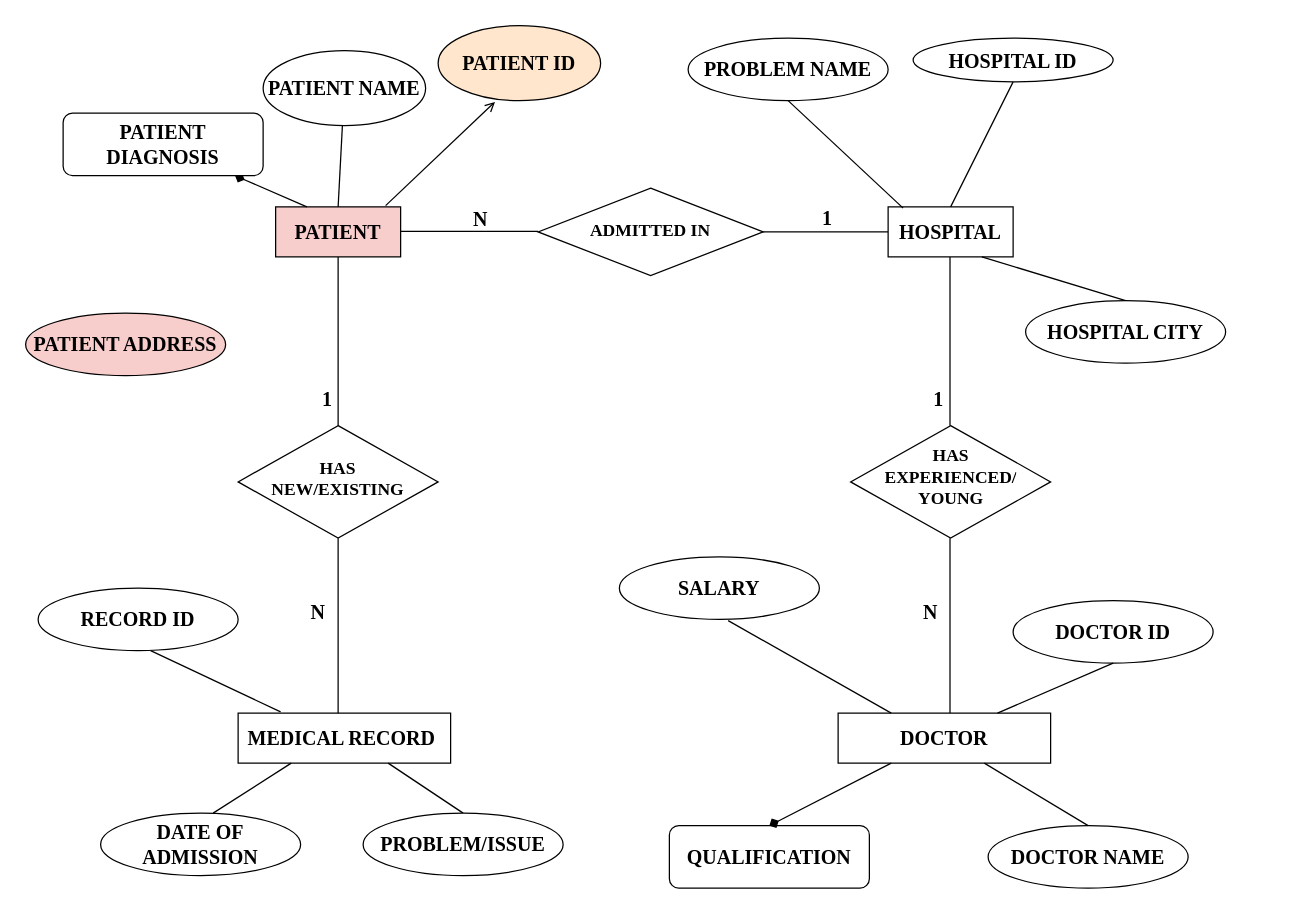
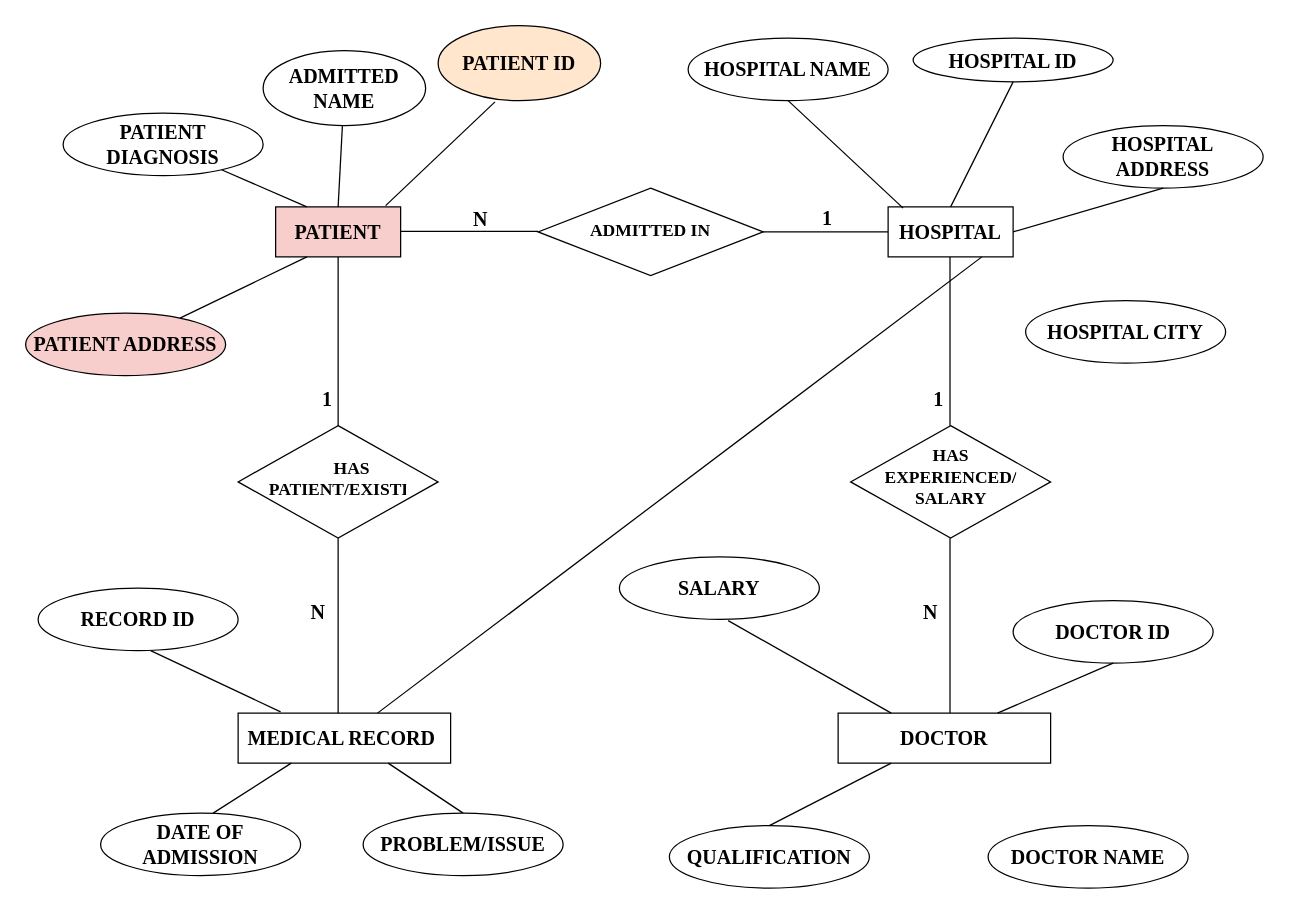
  <mxCell id="0" />
  <mxCell id="1" parent="0" />
  <mxCell id="2" value="&lt;font face=&quot;Times New Roman&quot; size=&quot;1&quot;&gt;&lt;b style=&quot;font-size: 14px&quot;&gt;ADMITTED IN&lt;/b&gt;&lt;/font&gt;" style="shape=rhombus;perimeter=rhombusPerimeter;whiteSpace=wrap;html=1;align=center;" vertex="1" parent="1"><mxGeometry x="430" y="150" width="180" height="70" as="geometry" /></mxCell>
  <mxCell id="3" value="" style="endArrow=none;html=1;rounded=0;fontFamily=Times New Roman;fontSize=14;entryX=0;entryY=0.5;entryDx=0;entryDy=0;" edge="1" parent="1"><mxGeometry relative="1" as="geometry"><mxPoint x="320" y="184.5" as="sourcePoint" /><mxPoint x="430" y="184.5" as="targetPoint" /></mxGeometry></mxCell>
  <mxCell id="4" value="&lt;b style=&quot;font-size: 16px;&quot;&gt;&lt;font style=&quot;font-size: 16px;&quot;&gt;N&lt;/font&gt;&lt;/b&gt;" style="resizable=0;html=1;align=right;verticalAlign=bottom;fontFamily=Times New Roman;fontSize=16;" connectable="0" vertex="1" parent="3"><mxGeometry x="1" relative="1" as="geometry"><mxPoint x="-40" y="1" as="offset" /></mxGeometry></mxCell>
  <mxCell id="5" value="&lt;b&gt;PATIENT&lt;/b&gt;" style="whiteSpace=wrap;html=1;align=center;fontFamily=Times New Roman;fontSize=16;fillColor=#f8cecc;" vertex="1" parent="1"><mxGeometry x="220" y="165" width="100" height="40" as="geometry" /></mxCell>
  <mxCell id="6" value="" style="endArrow=none;html=1;rounded=0;fontFamily=Times New Roman;fontSize=16;exitX=0.5;exitY=0;exitDx=0;exitDy=0;" edge="1" parent="1" source="5" target="7"><mxGeometry relative="1" as="geometry"><mxPoint x="450" y="410" as="sourcePoint" /><mxPoint x="270" y="100" as="targetPoint" /></mxGeometry></mxCell>
- <mxCell id="7" value="&lt;b&gt;PATIENT NAME&lt;/b&gt;" style="ellipse;whiteSpace=wrap;html=1;align=center;fontFamily=Times New Roman;fontSize=16;" vertex="1" parent="1"><mxGeometry x="210" y="40" width="130" height="60" as="geometry" /></mxCell>
- <mxCell id="8" value="" style="endArrow=open;html=1;rounded=0;fontFamily=Times New Roman;fontSize=16;exitX=0.88;exitY=-0.025;exitDx=0;exitDy=0;exitPerimeter=0;entryX=0.35;entryY=1.017;entryDx=0;entryDy=0;entryPerimeter=0;" edge="1" parent="1" source="5" target="9"><mxGeometry relative="1" as="geometry"><mxPoint x="450" y="400" as="sourcePoint" /><mxPoint x="360" y="110" as="targetPoint" /></mxGeometry></mxCell>
+ <mxCell id="7" value="&lt;b&gt;ADMITTED NAME&lt;/b&gt;" style="ellipse;whiteSpace=wrap;html=1;align=center;fontFamily=Times New Roman;fontSize=16;" vertex="1" parent="1"><mxGeometry x="210" y="40" width="130" height="60" as="geometry" /></mxCell>
+ <mxCell id="8" value="" style="endArrow=none;html=1;rounded=0;fontFamily=Times New Roman;fontSize=16;exitX=0.88;exitY=-0.025;exitDx=0;exitDy=0;exitPerimeter=0;entryX=0.35;entryY=1.017;entryDx=0;entryDy=0;entryPerimeter=0;" edge="1" parent="1" source="5" target="9"><mxGeometry relative="1" as="geometry"><mxPoint x="450" y="400" as="sourcePoint" /><mxPoint x="360" y="110" as="targetPoint" /></mxGeometry></mxCell>
  <mxCell id="9" value="&lt;b&gt;PATIENT ID&lt;/b&gt;" style="ellipse;whiteSpace=wrap;html=1;align=center;fontFamily=Times New Roman;fontSize=16;fillColor=#ffe6cc;" vertex="1" parent="1"><mxGeometry x="350" y="20" width="130" height="60" as="geometry" /></mxCell>
- <mxCell id="10" value="" style="endArrow=diamond;html=1;rounded=0;fontFamily=Times New Roman;fontSize=16;exitX=0.25;exitY=0;exitDx=0;exitDy=0;" edge="1" parent="1" source="5" target="11"><mxGeometry relative="1" as="geometry"><mxPoint x="450" y="410" as="sourcePoint" /><mxPoint x="160" y="120" as="targetPoint" /></mxGeometry></mxCell>
- <mxCell id="11" value="&lt;b&gt;PATIENT DIAGNOSIS&lt;/b&gt;" style="whiteSpace=wrap;html=1;align=center;fontFamily=Times New Roman;fontSize=16;rounded=1;" vertex="1" parent="1"><mxGeometry x="50" y="90" width="160" height="50" as="geometry" /></mxCell>
+ <mxCell id="10" value="" style="endArrow=none;html=1;rounded=0;fontFamily=Times New Roman;fontSize=16;exitX=0.25;exitY=0;exitDx=0;exitDy=0;" edge="1" parent="1" source="5" target="11"><mxGeometry relative="1" as="geometry"><mxPoint x="450" y="410" as="sourcePoint" /><mxPoint x="160" y="120" as="targetPoint" /></mxGeometry></mxCell>
+ <mxCell id="11" value="&lt;b&gt;PATIENT DIAGNOSIS&lt;/b&gt;" style="ellipse;whiteSpace=wrap;html=1;align=center;fontFamily=Times New Roman;fontSize=16;" vertex="1" parent="1"><mxGeometry x="50" y="90" width="160" height="50" as="geometry" /></mxCell>
  <mxCell id="12" value="&lt;b&gt;PATIENT ADDRESS&lt;/b&gt;" style="ellipse;whiteSpace=wrap;html=1;align=center;fontFamily=Times New Roman;fontSize=16;fillColor=#f8cecc;" vertex="1" parent="1"><mxGeometry x="20" y="250" width="160" height="50" as="geometry" /></mxCell>
+ <mxCell id="13" value="" style="endArrow=none;html=1;rounded=0;fontFamily=Times New Roman;fontSize=16;exitX=0.25;exitY=1;exitDx=0;exitDy=0;" edge="1" parent="1" source="5" target="12"><mxGeometry relative="1" as="geometry"><mxPoint x="255" y="175" as="sourcePoint" /><mxPoint x="186.691" y="145.3" as="targetPoint" /></mxGeometry></mxCell>
  <mxCell id="14" value="" style="shape=rhombus;perimeter=rhombusPerimeter;whiteSpace=wrap;html=1;align=center;fontFamily=Times New Roman;fontSize=16;" vertex="1" parent="1"><mxGeometry x="190" y="340" width="160" height="90" as="geometry" /></mxCell>
- <mxCell id="15" value="HAS NEW/EXISTING" style="text;strokeColor=none;fillColor=none;spacingLeft=4;spacingRight=4;overflow=hidden;rotatable=0;points=[[0,0.5],[1,0.5]];portConstraint=eastwest;fontSize=14;fontFamily=Times New Roman;fontStyle=1;align=center;whiteSpace=wrap;" vertex="1" parent="1"><mxGeometry x="210" y="360" width="120" height="70" as="geometry" /></mxCell>
+ <mxCell id="15" value="HAS PATIENT/EXISTING" style="text;strokeColor=none;fillColor=none;spacingLeft=4;spacingRight=4;overflow=hidden;rotatable=0;points=[[0,0.5],[1,0.5]];portConstraint=eastwest;fontSize=14;fontFamily=Times New Roman;fontStyle=1;align=center;whiteSpace=wrap;" vertex="1" parent="1"><mxGeometry x="210" y="360" width="120" height="70" as="geometry" /></mxCell>
  <mxCell id="16" value="&lt;b&gt;MEDICAL RECORD&amp;nbsp;&lt;/b&gt;" style="whiteSpace=wrap;html=1;align=center;fontFamily=Times New Roman;fontSize=16;" vertex="1" parent="1"><mxGeometry x="190" y="570" width="170" height="40" as="geometry" /></mxCell>
  <mxCell id="17" value="" style="endArrow=none;html=1;rounded=0;fontFamily=Times New Roman;fontSize=14;exitX=0.2;exitY=-0.025;exitDx=0;exitDy=0;exitPerimeter=0;" edge="1" parent="1" source="16"><mxGeometry relative="1" as="geometry"><mxPoint x="450" y="400" as="sourcePoint" /><mxPoint x="120" y="520" as="targetPoint" /></mxGeometry></mxCell>
  <mxCell id="18" value="&lt;b&gt;RECORD ID&lt;/b&gt;" style="ellipse;whiteSpace=wrap;html=1;align=center;fontFamily=Times New Roman;fontSize=16;" vertex="1" parent="1"><mxGeometry x="30" y="470" width="160" height="50" as="geometry" /></mxCell>
  <mxCell id="19" value="" style="endArrow=none;html=1;rounded=0;fontFamily=Times New Roman;fontSize=14;exitX=0.25;exitY=1;exitDx=0;exitDy=0;" edge="1" parent="1" source="16"><mxGeometry relative="1" as="geometry"><mxPoint x="234" y="579" as="sourcePoint" /><mxPoint x="170" y="650" as="targetPoint" /></mxGeometry></mxCell>
  <mxCell id="20" value="&lt;b&gt;DATE OF ADMISSION&lt;/b&gt;" style="ellipse;whiteSpace=wrap;html=1;align=center;fontFamily=Times New Roman;fontSize=16;" vertex="1" parent="1"><mxGeometry x="80" y="650" width="160" height="50" as="geometry" /></mxCell>
  <mxCell id="21" value="" style="endArrow=none;html=1;rounded=0;fontFamily=Times New Roman;fontSize=14;entryX=0.5;entryY=0;entryDx=0;entryDy=0;" edge="1" parent="1" target="22"><mxGeometry relative="1" as="geometry"><mxPoint x="310" y="610" as="sourcePoint" /><mxPoint x="330" y="650" as="targetPoint" /></mxGeometry></mxCell>
  <mxCell id="22" value="&lt;b&gt;PROBLEM/ISSUE&lt;/b&gt;" style="ellipse;whiteSpace=wrap;html=1;align=center;fontFamily=Times New Roman;fontSize=16;" vertex="1" parent="1"><mxGeometry x="290" y="650" width="160" height="50" as="geometry" /></mxCell>
  <mxCell id="23" value="" style="endArrow=none;html=1;rounded=0;fontFamily=Times New Roman;fontSize=14;exitX=1;exitY=0.5;exitDx=0;exitDy=0;" edge="1" parent="1" source="2"><mxGeometry relative="1" as="geometry"><mxPoint x="450" y="410" as="sourcePoint" /><mxPoint x="710" y="185" as="targetPoint" /></mxGeometry></mxCell>
  <mxCell id="24" value="1" style="resizable=0;html=1;align=center;verticalAlign=bottom;fontFamily=Times New Roman;fontSize=16;fontStyle=1" connectable="0" vertex="1" parent="23"><mxGeometry x="1" relative="1" as="geometry"><mxPoint x="-50" as="offset" /></mxGeometry></mxCell>
  <mxCell id="25" value="&lt;b&gt;HOSPITAL&lt;/b&gt;" style="whiteSpace=wrap;html=1;align=center;fontFamily=Times New Roman;fontSize=16;" vertex="1" parent="1"><mxGeometry x="710" y="165" width="100" height="40" as="geometry" /></mxCell>
  <mxCell id="26" value="" style="endArrow=none;html=1;rounded=0;fontFamily=Times New Roman;fontSize=14;exitX=0.5;exitY=1;exitDx=0;exitDy=0;entryX=0.5;entryY=0;entryDx=0;entryDy=0;" edge="1" parent="1" source="5" target="14"><mxGeometry relative="1" as="geometry"><mxPoint x="340" y="320" as="sourcePoint" /><mxPoint x="440" y="320" as="targetPoint" /></mxGeometry></mxCell>
  <mxCell id="27" value="1" style="resizable=0;html=1;align=center;verticalAlign=bottom;fontFamily=Times New Roman;fontSize=16;fontStyle=1" connectable="0" vertex="1" parent="26"><mxGeometry x="1" relative="1" as="geometry"><mxPoint x="-10" y="-10" as="offset" /></mxGeometry></mxCell>
  <mxCell id="28" value="" style="endArrow=none;html=1;rounded=0;fontFamily=Times New Roman;fontSize=14;" edge="1" parent="1"><mxGeometry relative="1" as="geometry"><mxPoint x="270" y="430" as="sourcePoint" /><mxPoint x="270" y="570" as="targetPoint" /></mxGeometry></mxCell>
  <mxCell id="29" value="&lt;b style=&quot;font-size: 16px;&quot;&gt;&lt;font style=&quot;font-size: 16px;&quot;&gt;N&lt;/font&gt;&lt;/b&gt;" style="resizable=0;html=1;align=right;verticalAlign=bottom;fontFamily=Times New Roman;fontSize=16;" connectable="0" vertex="1" parent="28"><mxGeometry x="1" relative="1" as="geometry"><mxPoint x="-10" y="-70" as="offset" /></mxGeometry></mxCell>
- <mxCell id="30" value="&lt;b&gt;PROBLEM NAME&lt;/b&gt;" style="ellipse;whiteSpace=wrap;html=1;align=center;fontFamily=Times New Roman;fontSize=16;" vertex="1" parent="1"><mxGeometry x="550" y="30" width="160" height="50" as="geometry" /></mxCell>
+ <mxCell id="30" value="&lt;b&gt;HOSPITAL NAME&lt;/b&gt;" style="ellipse;whiteSpace=wrap;html=1;align=center;fontFamily=Times New Roman;fontSize=16;" vertex="1" parent="1"><mxGeometry x="550" y="30" width="160" height="50" as="geometry" /></mxCell>
  <mxCell id="31" value="" style="endArrow=none;html=1;rounded=0;fontFamily=Times New Roman;fontSize=16;exitX=0.12;exitY=0.025;exitDx=0;exitDy=0;entryX=0.5;entryY=1;entryDx=0;entryDy=0;exitPerimeter=0;" edge="1" parent="1" source="25" target="30"><mxGeometry relative="1" as="geometry"><mxPoint x="255" y="175" as="sourcePoint" /><mxPoint x="186.691" y="145.3" as="targetPoint" /></mxGeometry></mxCell>
  <mxCell id="32" value="&lt;b&gt;HOSPITAL ID&lt;/b&gt;" style="ellipse;whiteSpace=wrap;html=1;align=center;fontFamily=Times New Roman;fontSize=16;" vertex="1" parent="1"><mxGeometry x="730" y="30" width="160" height="35" as="geometry" /></mxCell>
  <mxCell id="33" value="" style="endArrow=none;html=1;rounded=0;fontFamily=Times New Roman;fontSize=16;exitX=0.5;exitY=0;exitDx=0;exitDy=0;entryX=0.5;entryY=1;entryDx=0;entryDy=0;" edge="1" parent="1" source="25" target="32"><mxGeometry relative="1" as="geometry"><mxPoint x="732" y="176" as="sourcePoint" /><mxPoint x="640" y="90" as="targetPoint" /></mxGeometry></mxCell>
+ <mxCell id="34" value="&lt;b&gt;HOSPITAL ADDRESS&lt;/b&gt;" style="ellipse;whiteSpace=wrap;html=1;align=center;fontFamily=Times New Roman;fontSize=16;" vertex="1" parent="1"><mxGeometry x="850" y="100" width="160" height="50" as="geometry" /></mxCell>
+ <mxCell id="35" value="" style="endArrow=none;html=1;rounded=0;fontFamily=Times New Roman;fontSize=16;exitX=1;exitY=0.5;exitDx=0;exitDy=0;entryX=0.5;entryY=1;entryDx=0;entryDy=0;" edge="1" parent="1" source="25" target="34"><mxGeometry relative="1" as="geometry"><mxPoint x="770" y="175" as="sourcePoint" /><mxPoint x="820" y="90" as="targetPoint" /></mxGeometry></mxCell>
  <mxCell id="36" value="&lt;b&gt;HOSPITAL CITY&lt;/b&gt;" style="ellipse;whiteSpace=wrap;html=1;align=center;fontFamily=Times New Roman;fontSize=16;" vertex="1" parent="1"><mxGeometry x="820" y="240" width="160" height="50" as="geometry" /></mxCell>
- <mxCell id="37" value="" style="endArrow=none;html=1;rounded=0;fontFamily=Times New Roman;fontSize=16;exitX=0.75;exitY=1;exitDx=0;exitDy=0;entryX=0.5;entryY=0;entryDx=0;entryDy=0;" edge="1" parent="1" source="25" target="36"><mxGeometry relative="1" as="geometry"><mxPoint x="820" y="195" as="sourcePoint" /><mxPoint x="940" y="160" as="targetPoint" /></mxGeometry></mxCell>
+ <mxCell id="37" value="" style="endArrow=none;html=1;rounded=0;fontFamily=Times New Roman;fontSize=16;exitX=0.75;exitY=1;exitDx=0;exitDy=0;" edge="1" parent="1" source="25" target="16"><mxGeometry relative="1" as="geometry"><mxPoint x="820" y="195" as="sourcePoint" /><mxPoint x="940" y="160" as="targetPoint" /></mxGeometry></mxCell>
  <mxCell id="38" value="" style="endArrow=none;html=1;rounded=0;fontFamily=Times New Roman;fontSize=14;exitX=0.5;exitY=1;exitDx=0;exitDy=0;entryX=0.5;entryY=0;entryDx=0;entryDy=0;" edge="1" parent="1"><mxGeometry relative="1" as="geometry"><mxPoint x="759.5" y="205" as="sourcePoint" /><mxPoint x="759.5" y="340" as="targetPoint" /></mxGeometry></mxCell>
  <mxCell id="39" value="1" style="resizable=0;html=1;align=center;verticalAlign=bottom;fontFamily=Times New Roman;fontSize=16;fontStyle=1" connectable="0" vertex="1" parent="38"><mxGeometry x="1" relative="1" as="geometry"><mxPoint x="-10" y="-10" as="offset" /></mxGeometry></mxCell>
  <mxCell id="40" value="" style="shape=rhombus;perimeter=rhombusPerimeter;whiteSpace=wrap;html=1;align=center;fontFamily=Times New Roman;fontSize=16;" vertex="1" parent="1"><mxGeometry x="680" y="340" width="160" height="90" as="geometry" /></mxCell>
- <mxCell id="41" value="HAS &#10;EXPERIENCED/&#10;YOUNG" style="text;strokeColor=none;fillColor=none;spacingLeft=4;spacingRight=4;overflow=hidden;rotatable=0;points=[[0,0.5],[1,0.5]];portConstraint=eastwest;fontSize=14;fontFamily=Times New Roman;fontStyle=1;align=center;whiteSpace=wrap;" vertex="1" parent="1"><mxGeometry x="692.5" y="350" width="135" height="70" as="geometry" /></mxCell>
+ <mxCell id="41" value="HAS &#10;EXPERIENCED/&#10;SALARY" style="text;strokeColor=none;fillColor=none;spacingLeft=4;spacingRight=4;overflow=hidden;rotatable=0;points=[[0,0.5],[1,0.5]];portConstraint=eastwest;fontSize=14;fontFamily=Times New Roman;fontStyle=1;align=center;whiteSpace=wrap;" vertex="1" parent="1"><mxGeometry x="692.5" y="350" width="135" height="70" as="geometry" /></mxCell>
  <mxCell id="42" value="" style="endArrow=none;html=1;rounded=0;fontFamily=Times New Roman;fontSize=14;" edge="1" parent="1"><mxGeometry relative="1" as="geometry"><mxPoint x="759.5" y="430" as="sourcePoint" /><mxPoint x="759.5" y="570" as="targetPoint" /></mxGeometry></mxCell>
  <mxCell id="43" value="&lt;b style=&quot;font-size: 16px;&quot;&gt;&lt;font style=&quot;font-size: 16px;&quot;&gt;N&lt;/font&gt;&lt;/b&gt;" style="resizable=0;html=1;align=right;verticalAlign=bottom;fontFamily=Times New Roman;fontSize=16;" connectable="0" vertex="1" parent="42"><mxGeometry x="1" relative="1" as="geometry"><mxPoint x="-10" y="-70" as="offset" /></mxGeometry></mxCell>
  <mxCell id="44" value="&lt;b&gt;DOCTOR&lt;/b&gt;" style="whiteSpace=wrap;html=1;align=center;fontFamily=Times New Roman;fontSize=16;" vertex="1" parent="1"><mxGeometry x="670" y="570" width="170" height="40" as="geometry" /></mxCell>
  <mxCell id="45" value="&lt;b&gt;SALARY&lt;/b&gt;" style="ellipse;whiteSpace=wrap;html=1;align=center;fontFamily=Times New Roman;fontSize=16;" vertex="1" parent="1"><mxGeometry x="495" y="445" width="160" height="50" as="geometry" /></mxCell>
  <mxCell id="46" value="" style="endArrow=none;html=1;rounded=0;fontFamily=Times New Roman;fontSize=14;exitX=0.25;exitY=0;exitDx=0;exitDy=0;entryX=0.544;entryY=1.02;entryDx=0;entryDy=0;entryPerimeter=0;" edge="1" parent="1" source="44" target="45"><mxGeometry relative="1" as="geometry"><mxPoint x="234" y="579" as="sourcePoint" /><mxPoint x="130" y="530" as="targetPoint" /></mxGeometry></mxCell>
- <mxCell id="47" value="&lt;b&gt;QUALIFICATION&lt;/b&gt;" style="whiteSpace=wrap;html=1;align=center;fontFamily=Times New Roman;fontSize=16;rounded=1;" vertex="1" parent="1"><mxGeometry x="535" y="660" width="160" height="50" as="geometry" /></mxCell>
- <mxCell id="48" value="" style="endArrow=diamond;html=1;rounded=0;fontFamily=Times New Roman;fontSize=14;exitX=0.25;exitY=1;exitDx=0;exitDy=0;entryX=0.5;entryY=0;entryDx=0;entryDy=0;" edge="1" parent="1" source="44" target="47"><mxGeometry relative="1" as="geometry"><mxPoint x="722.5" y="580" as="sourcePoint" /><mxPoint x="617.04" y="511" as="targetPoint" /></mxGeometry></mxCell>
+ <mxCell id="47" value="&lt;b&gt;QUALIFICATION&lt;/b&gt;" style="ellipse;whiteSpace=wrap;html=1;align=center;fontFamily=Times New Roman;fontSize=16;" vertex="1" parent="1"><mxGeometry x="535" y="660" width="160" height="50" as="geometry" /></mxCell>
+ <mxCell id="48" value="" style="endArrow=none;html=1;rounded=0;fontFamily=Times New Roman;fontSize=14;exitX=0.25;exitY=1;exitDx=0;exitDy=0;entryX=0.5;entryY=0;entryDx=0;entryDy=0;" edge="1" parent="1" source="44" target="47"><mxGeometry relative="1" as="geometry"><mxPoint x="722.5" y="580" as="sourcePoint" /><mxPoint x="617.04" y="511" as="targetPoint" /></mxGeometry></mxCell>
  <mxCell id="49" value="&lt;b&gt;DOCTOR NAME&lt;/b&gt;" style="ellipse;whiteSpace=wrap;html=1;align=center;fontFamily=Times New Roman;fontSize=16;" vertex="1" parent="1"><mxGeometry x="790" y="660" width="160" height="50" as="geometry" /></mxCell>
- <mxCell id="50" value="" style="endArrow=none;html=1;rounded=0;fontFamily=Times New Roman;fontSize=14;exitX=0.688;exitY=1;exitDx=0;exitDy=0;entryX=0.5;entryY=0;entryDx=0;entryDy=0;exitPerimeter=0;" edge="1" parent="1" source="44" target="49"><mxGeometry relative="1" as="geometry"><mxPoint x="722.5" y="620" as="sourcePoint" /><mxPoint x="625" y="670" as="targetPoint" /></mxGeometry></mxCell>
  <mxCell id="51" value="&lt;b&gt;DOCTOR ID&lt;/b&gt;" style="ellipse;whiteSpace=wrap;html=1;align=center;fontFamily=Times New Roman;fontSize=16;" vertex="1" parent="1"><mxGeometry x="810" y="480" width="160" height="50" as="geometry" /></mxCell>
  <mxCell id="52" value="" style="endArrow=none;html=1;rounded=0;fontFamily=Times New Roman;fontSize=14;entryX=0.5;entryY=1;entryDx=0;entryDy=0;exitX=0.75;exitY=0;exitDx=0;exitDy=0;" edge="1" parent="1" source="44" target="51"><mxGeometry relative="1" as="geometry"><mxPoint x="796.96" y="620" as="sourcePoint" /><mxPoint x="880" y="670" as="targetPoint" /></mxGeometry></mxCell>
